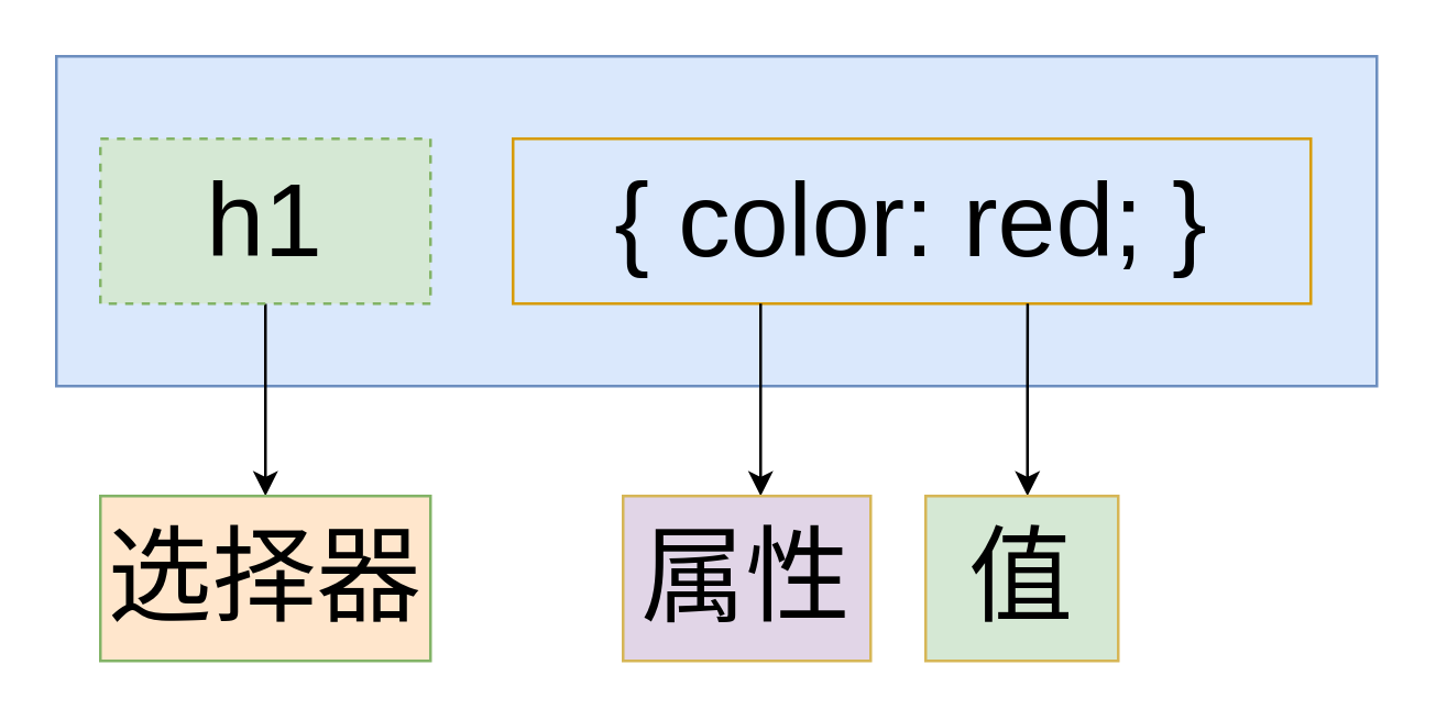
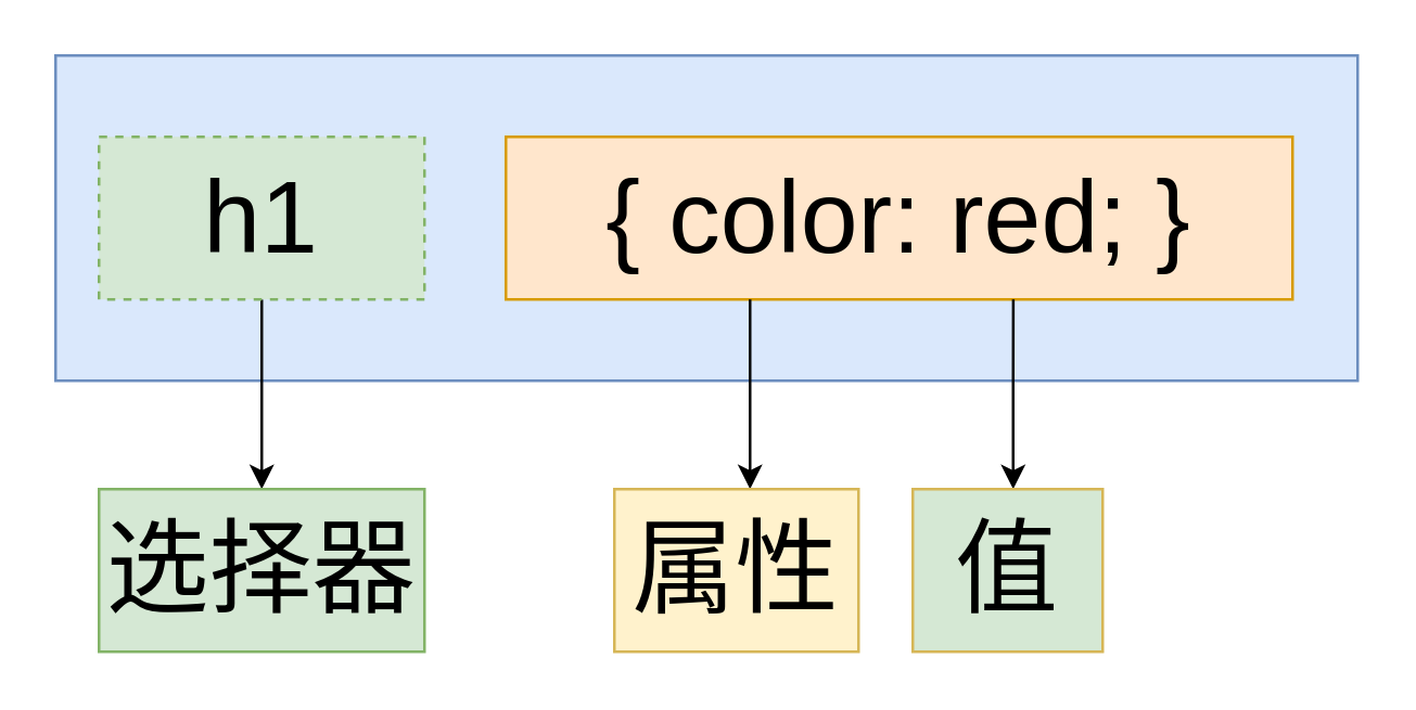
  <mxCell id="0" />
  <mxCell id="1" parent="0" />
  <mxCell id="2" value="" style="rounded=0;whiteSpace=wrap;html=1;fillColor=#dae8fc;strokeColor=#6c8ebf;fontSize=38;" vertex="1" parent="1"><mxGeometry x="20" y="20" width="480" height="120" as="geometry" /></mxCell>
  <mxCell id="3" value="" style="edgeStyle=orthogonalEdgeStyle;rounded=0;orthogonalLoop=1;jettySize=auto;html=1;fontSize=38;" edge="1" parent="1" source="4"><mxGeometry relative="1" as="geometry"><mxPoint x="96" y="180" as="targetPoint" /></mxGeometry></mxCell>
  <mxCell id="4" value="h1" style="rounded=0;whiteSpace=wrap;html=1;fontSize=38;fillColor=#d5e8d4;strokeColor=#82b366;dashed=1;" vertex="1" parent="1"><mxGeometry x="36" y="50" width="120" height="60" as="geometry" /></mxCell>
- <mxCell id="5" value="{ color: red; }" style="rounded=0;whiteSpace=wrap;html=1;fontSize=38;fillColor=#dae8fc;strokeColor=#d79b00;" vertex="1" parent="1"><mxGeometry x="186" y="50" width="290" height="60" as="geometry" /></mxCell>
- <mxCell id="6" value="选择器" style="whiteSpace=wrap;html=1;fontSize=38;fillColor=#ffe6cc;strokeColor=#82b366;rounded=0;" vertex="1" parent="1"><mxGeometry x="36" y="180" width="120" height="60" as="geometry" /></mxCell>
+ <mxCell id="5" value="{ color: red; }" style="rounded=0;whiteSpace=wrap;html=1;fontSize=38;fillColor=#ffe6cc;strokeColor=#d79b00;" vertex="1" parent="1"><mxGeometry x="186" y="50" width="290" height="60" as="geometry" /></mxCell>
+ <mxCell id="6" value="选择器" style="whiteSpace=wrap;html=1;fontSize=38;fillColor=#d5e8d4;strokeColor=#82b366;rounded=0;" vertex="1" parent="1"><mxGeometry x="36" y="180" width="120" height="60" as="geometry" /></mxCell>
  <mxCell id="7" value="" style="endArrow=classic;html=1;rounded=0;fontSize=38;" edge="1" parent="1"><mxGeometry width="50" height="50" relative="1" as="geometry"><mxPoint x="276" y="110" as="sourcePoint" /><mxPoint x="276" y="180" as="targetPoint" /></mxGeometry></mxCell>
  <mxCell id="8" value="" style="endArrow=classic;html=1;rounded=0;fontSize=38;exitX=0.645;exitY=1;exitDx=0;exitDy=0;exitPerimeter=0;" edge="1" parent="1" source="5"><mxGeometry width="50" height="50" relative="1" as="geometry"><mxPoint x="356" y="120" as="sourcePoint" /><mxPoint x="373" y="180" as="targetPoint" /><Array as="points"><mxPoint x="373" y="140" /></Array></mxGeometry></mxCell>
- <mxCell id="9" value="属性" style="rounded=0;whiteSpace=wrap;html=1;fontSize=38;fillColor=#e1d5e7;strokeColor=#d6b656;" vertex="1" parent="1"><mxGeometry x="226" y="180" width="90" height="60" as="geometry" /></mxCell>
+ <mxCell id="9" value="属性" style="rounded=0;whiteSpace=wrap;html=1;fontSize=38;fillColor=#fff2cc;strokeColor=#d6b656;" vertex="1" parent="1"><mxGeometry x="226" y="180" width="90" height="60" as="geometry" /></mxCell>
  <mxCell id="10" value="值" style="rounded=0;whiteSpace=wrap;html=1;fontSize=38;fillColor=#d5e8d4;strokeColor=#d6b656;" vertex="1" parent="1"><mxGeometry x="336" y="180" width="70" height="60" as="geometry" /></mxCell>
